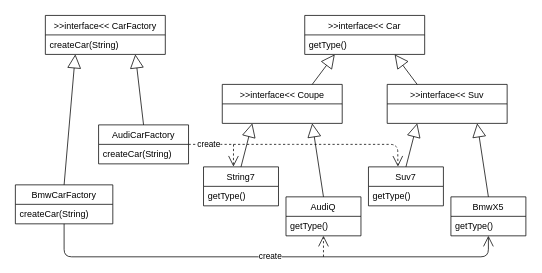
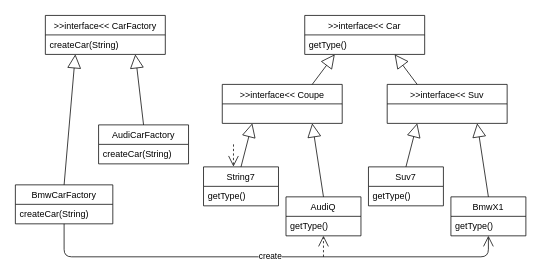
  <mxCell id="0" />
  <mxCell id="1" parent="0" />
  <mxCell id="2" value="" style="endArrow=block;endSize=16;endFill=0;html=1;exitX=0.5;exitY=0;exitDx=0;exitDy=0;entryX=0.25;entryY=1;entryDx=0;entryDy=0;" parent="1" source="17" target="21" edge="1"><mxGeometry width="160" relative="1" as="geometry"><mxPoint x="-19" y="82" as="sourcePoint" /><mxPoint x="141" y="82" as="targetPoint" /></mxGeometry></mxCell>
  <mxCell id="3" value="" style="endArrow=block;endSize=16;endFill=0;html=1;exitX=0.5;exitY=0;exitDx=0;exitDy=0;entryX=0.75;entryY=1;entryDx=0;entryDy=0;" parent="1" source="23" target="21" edge="1"><mxGeometry width="160" relative="1" as="geometry"><mxPoint x="293" y="174" as="sourcePoint" /><mxPoint x="243" y="142" as="targetPoint" /></mxGeometry></mxCell>
  <mxCell id="4" value="&gt;&gt;interface&lt;&lt; Coupe" style="swimlane;fontStyle=0;childLayout=stackLayout;horizontal=1;startSize=26;fillColor=none;horizontalStack=0;resizeParent=1;resizeParentMax=0;resizeLast=0;collapsible=1;marginBottom=0;" parent="1" vertex="1"><mxGeometry x="296" y="112" width="160" height="52" as="geometry" /></mxCell>
  <mxCell id="5" value="" style="endArrow=block;endSize=16;endFill=0;html=1;exitX=0.25;exitY=0;exitDx=0;exitDy=0;entryX=0.75;entryY=1;entryDx=0;entryDy=0;" parent="1" source="31" target="15" edge="1"><mxGeometry width="160" relative="1" as="geometry"><mxPoint x="601" y="-8" as="sourcePoint" /><mxPoint x="761" y="-8" as="targetPoint" /></mxGeometry></mxCell>
  <mxCell id="6" value="" style="endArrow=block;endSize=16;endFill=0;html=1;entryX=0.25;entryY=1;entryDx=0;entryDy=0;exitX=0.75;exitY=0;exitDx=0;exitDy=0;" parent="1" source="4" target="15" edge="1"><mxGeometry width="160" relative="1" as="geometry"><mxPoint x="191" y="22" as="sourcePoint" /><mxPoint x="351" y="22" as="targetPoint" /></mxGeometry></mxCell>
  <mxCell id="7" value="" style="endArrow=block;endSize=16;endFill=0;html=1;entryX=0.75;entryY=1;entryDx=0;entryDy=0;exitX=0.5;exitY=0;exitDx=0;exitDy=0;" parent="1" source="27" target="4" edge="1"><mxGeometry width="160" relative="1" as="geometry"><mxPoint x="441" y="122" as="sourcePoint" /><mxPoint x="461" y="84" as="targetPoint" /></mxGeometry></mxCell>
  <mxCell id="8" value="" style="endArrow=block;endSize=16;endFill=0;html=1;entryX=0.25;entryY=1;entryDx=0;entryDy=0;exitX=0.5;exitY=0;exitDx=0;exitDy=0;" parent="1" source="25" target="4" edge="1"><mxGeometry width="160" relative="1" as="geometry"><mxPoint x="331" y="212" as="sourcePoint" /><mxPoint x="471" y="94" as="targetPoint" /></mxGeometry></mxCell>
  <mxCell id="9" value="" style="endArrow=block;endSize=16;endFill=0;html=1;entryX=0.75;entryY=1;entryDx=0;entryDy=0;exitX=0.5;exitY=0;exitDx=0;exitDy=0;" parent="1" source="19" target="31" edge="1"><mxGeometry width="160" relative="1" as="geometry"><mxPoint x="491" y="222" as="sourcePoint" /><mxPoint x="461" y="194" as="targetPoint" /></mxGeometry></mxCell>
  <mxCell id="10" value="" style="endArrow=block;endSize=16;endFill=0;html=1;entryX=0.25;entryY=1;entryDx=0;entryDy=0;exitX=0.5;exitY=0;exitDx=0;exitDy=0;" parent="1" source="29" target="31" edge="1"><mxGeometry width="160" relative="1" as="geometry"><mxPoint x="501" y="232" as="sourcePoint" /><mxPoint x="471" y="204" as="targetPoint" /></mxGeometry></mxCell>
  <mxCell id="11" value="" style="endArrow=open;endSize=12;dashed=1;html=1;entryX=0.5;entryY=1;entryDx=0;entryDy=0;" parent="1" target="27" edge="1"><mxGeometry width="160" relative="1" as="geometry"><mxPoint x="431" y="342" as="sourcePoint" /><mxPoint x="331" y="392" as="targetPoint" /></mxGeometry></mxCell>
  <mxCell id="12" value="create" style="endArrow=open;endSize=12;dashed=0;html=1;entryX=0.5;entryY=1;entryDx=0;entryDy=0;exitX=0.5;exitY=1;exitDx=0;exitDy=0;" parent="1" source="17" target="19" edge="1"><mxGeometry width="160" relative="1" as="geometry"><mxPoint x="-69" y="372" as="sourcePoint" /><mxPoint x="681" y="292" as="targetPoint" /><Array as="points"><mxPoint x="85" y="342" /><mxPoint x="651" y="342" /></Array></mxGeometry></mxCell>
- <mxCell id="13" value="create" style="endArrow=open;endSize=12;dashed=1;html=1;exitX=1;exitY=0.5;exitDx=0;exitDy=0;entryX=0.393;entryY=-0.008;entryDx=0;entryDy=0;entryPerimeter=0;" parent="1" source="23" target="29" edge="1"><mxGeometry x="-0.828" width="160" relative="1" as="geometry"><mxPoint x="241" y="282" as="sourcePoint" /><mxPoint x="571" y="282" as="targetPoint" /><Array as="points"><mxPoint x="381" y="192" /><mxPoint x="451" y="192" /><mxPoint x="530" y="192" /></Array><mxPoint as="offset" /></mxGeometry></mxCell>
  <mxCell id="14" value="" style="endArrow=open;endSize=12;dashed=1;html=1;entryX=0.399;entryY=-0.008;entryDx=0;entryDy=0;entryPerimeter=0;" parent="1" target="25" edge="1"><mxGeometry width="160" relative="1" as="geometry"><mxPoint x="311" y="192" as="sourcePoint" /><mxPoint x="381" y="312" as="targetPoint" /></mxGeometry></mxCell>
  <mxCell id="15" value="&gt;&gt;interface&lt;&lt; Car" style="swimlane;fontStyle=0;childLayout=stackLayout;horizontal=1;startSize=26;fillColor=none;horizontalStack=0;resizeParent=1;resizeParentMax=0;resizeLast=0;collapsible=1;marginBottom=0;" parent="1" vertex="1"><mxGeometry x="406" y="20" width="160" height="52" as="geometry" /></mxCell>
  <mxCell id="16" value="getType()" style="text;strokeColor=none;fillColor=none;align=left;verticalAlign=top;spacingLeft=4;spacingRight=4;overflow=hidden;rotatable=0;points=[[0,0.5],[1,0.5]];portConstraint=eastwest;" parent="15" vertex="1"><mxGeometry y="26" width="160" height="26" as="geometry" /></mxCell>
  <mxCell id="17" value="BmwCarFactory" style="swimlane;fontStyle=0;childLayout=stackLayout;horizontal=1;startSize=26;fillColor=none;horizontalStack=0;resizeParent=1;resizeParentMax=0;resizeLast=0;collapsible=1;marginBottom=0;" parent="1" vertex="1"><mxGeometry x="20" y="246" width="130" height="52" as="geometry" /></mxCell>
  <mxCell id="18" value="createCar(String)" style="text;strokeColor=none;fillColor=none;align=left;verticalAlign=top;spacingLeft=4;spacingRight=4;overflow=hidden;rotatable=0;points=[[0,0.5],[1,0.5]];portConstraint=eastwest;" parent="17" vertex="1"><mxGeometry y="26" width="130" height="26" as="geometry" /></mxCell>
- <mxCell id="19" value="BmwX5" style="swimlane;fontStyle=0;childLayout=stackLayout;horizontal=1;startSize=26;fillColor=none;horizontalStack=0;resizeParent=1;resizeParentMax=0;resizeLast=0;collapsible=1;marginBottom=0;" parent="1" vertex="1"><mxGeometry x="601" y="262" width="100" height="52" as="geometry" /></mxCell>
+ <mxCell id="19" value="BmwX1" style="swimlane;fontStyle=0;childLayout=stackLayout;horizontal=1;startSize=26;fillColor=none;horizontalStack=0;resizeParent=1;resizeParentMax=0;resizeLast=0;collapsible=1;marginBottom=0;" parent="1" vertex="1"><mxGeometry x="601" y="262" width="100" height="52" as="geometry" /></mxCell>
  <mxCell id="20" value="getType()" style="text;strokeColor=none;fillColor=none;align=left;verticalAlign=top;spacingLeft=4;spacingRight=4;overflow=hidden;rotatable=0;points=[[0,0.5],[1,0.5]];portConstraint=eastwest;" parent="19" vertex="1"><mxGeometry y="26" width="100" height="26" as="geometry" /></mxCell>
  <mxCell id="21" value="&gt;&gt;interface&lt;&lt; CarFactory" style="swimlane;fontStyle=0;childLayout=stackLayout;horizontal=1;startSize=26;fillColor=none;horizontalStack=0;resizeParent=1;resizeParentMax=0;resizeLast=0;collapsible=1;marginBottom=0;" parent="1" vertex="1"><mxGeometry x="60" y="20" width="160" height="52" as="geometry" /></mxCell>
  <mxCell id="22" value="createCar(String)" style="text;strokeColor=none;fillColor=none;align=left;verticalAlign=top;spacingLeft=4;spacingRight=4;overflow=hidden;rotatable=0;points=[[0,0.5],[1,0.5]];portConstraint=eastwest;" parent="21" vertex="1"><mxGeometry y="26" width="160" height="26" as="geometry" /></mxCell>
  <mxCell id="23" value="AudiCarFactory" style="swimlane;fontStyle=0;childLayout=stackLayout;horizontal=1;startSize=26;fillColor=none;horizontalStack=0;resizeParent=1;resizeParentMax=0;resizeLast=0;collapsible=1;marginBottom=0;" parent="1" vertex="1"><mxGeometry x="131" y="166" width="120" height="52" as="geometry" /></mxCell>
  <mxCell id="24" value="createCar(String)" style="text;strokeColor=none;fillColor=none;align=left;verticalAlign=top;spacingLeft=4;spacingRight=4;overflow=hidden;rotatable=0;points=[[0,0.5],[1,0.5]];portConstraint=eastwest;" parent="23" vertex="1"><mxGeometry y="26" width="120" height="26" as="geometry" /></mxCell>
  <mxCell id="25" value="String7" style="swimlane;fontStyle=0;childLayout=stackLayout;horizontal=1;startSize=26;fillColor=none;horizontalStack=0;resizeParent=1;resizeParentMax=0;resizeLast=0;collapsible=1;marginBottom=0;" parent="1" vertex="1"><mxGeometry x="271" y="222" width="100" height="52" as="geometry" /></mxCell>
  <mxCell id="26" value="getType()" style="text;strokeColor=none;fillColor=none;align=left;verticalAlign=top;spacingLeft=4;spacingRight=4;overflow=hidden;rotatable=0;points=[[0,0.5],[1,0.5]];portConstraint=eastwest;" parent="25" vertex="1"><mxGeometry y="26" width="100" height="26" as="geometry" /></mxCell>
  <mxCell id="27" value="AudiQ" style="swimlane;fontStyle=0;childLayout=stackLayout;horizontal=1;startSize=26;fillColor=none;horizontalStack=0;resizeParent=1;resizeParentMax=0;resizeLast=0;collapsible=1;marginBottom=0;" parent="1" vertex="1"><mxGeometry x="381" y="262" width="100" height="52" as="geometry" /></mxCell>
  <mxCell id="28" value="getType()" style="text;strokeColor=none;fillColor=none;align=left;verticalAlign=top;spacingLeft=4;spacingRight=4;overflow=hidden;rotatable=0;points=[[0,0.5],[1,0.5]];portConstraint=eastwest;" parent="27" vertex="1"><mxGeometry y="26" width="100" height="26" as="geometry" /></mxCell>
  <mxCell id="29" value="Suv7" style="swimlane;fontStyle=0;childLayout=stackLayout;horizontal=1;startSize=26;fillColor=none;horizontalStack=0;resizeParent=1;resizeParentMax=0;resizeLast=0;collapsible=1;marginBottom=0;" parent="1" vertex="1"><mxGeometry x="491" y="222" width="100" height="52" as="geometry" /></mxCell>
  <mxCell id="30" value="getType()" style="text;strokeColor=none;fillColor=none;align=left;verticalAlign=top;spacingLeft=4;spacingRight=4;overflow=hidden;rotatable=0;points=[[0,0.5],[1,0.5]];portConstraint=eastwest;" parent="29" vertex="1"><mxGeometry y="26" width="100" height="26" as="geometry" /></mxCell>
  <mxCell id="31" value="&gt;&gt;interface&lt;&lt; Suv" style="swimlane;fontStyle=0;childLayout=stackLayout;horizontal=1;startSize=26;fillColor=none;horizontalStack=0;resizeParent=1;resizeParentMax=0;resizeLast=0;collapsible=1;marginBottom=0;" parent="1" vertex="1"><mxGeometry x="516" y="112" width="160" height="52" as="geometry" /></mxCell>
